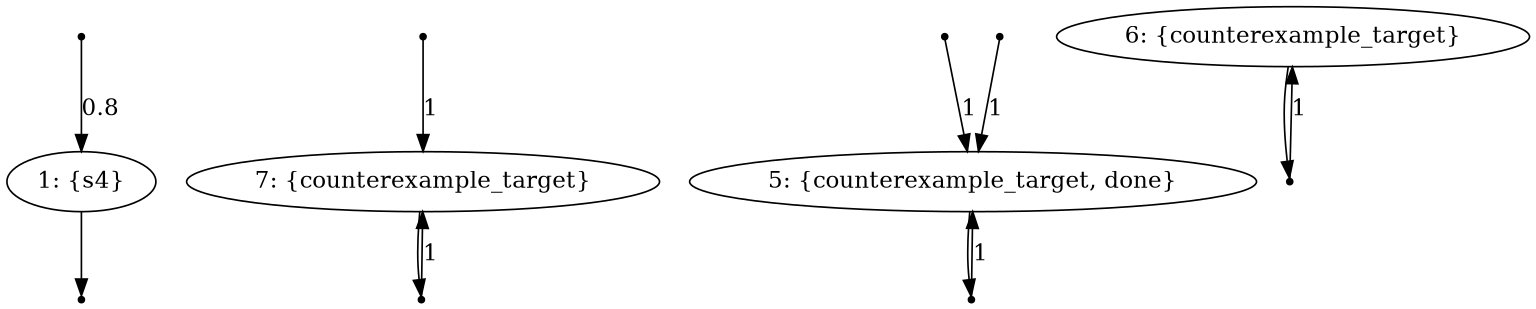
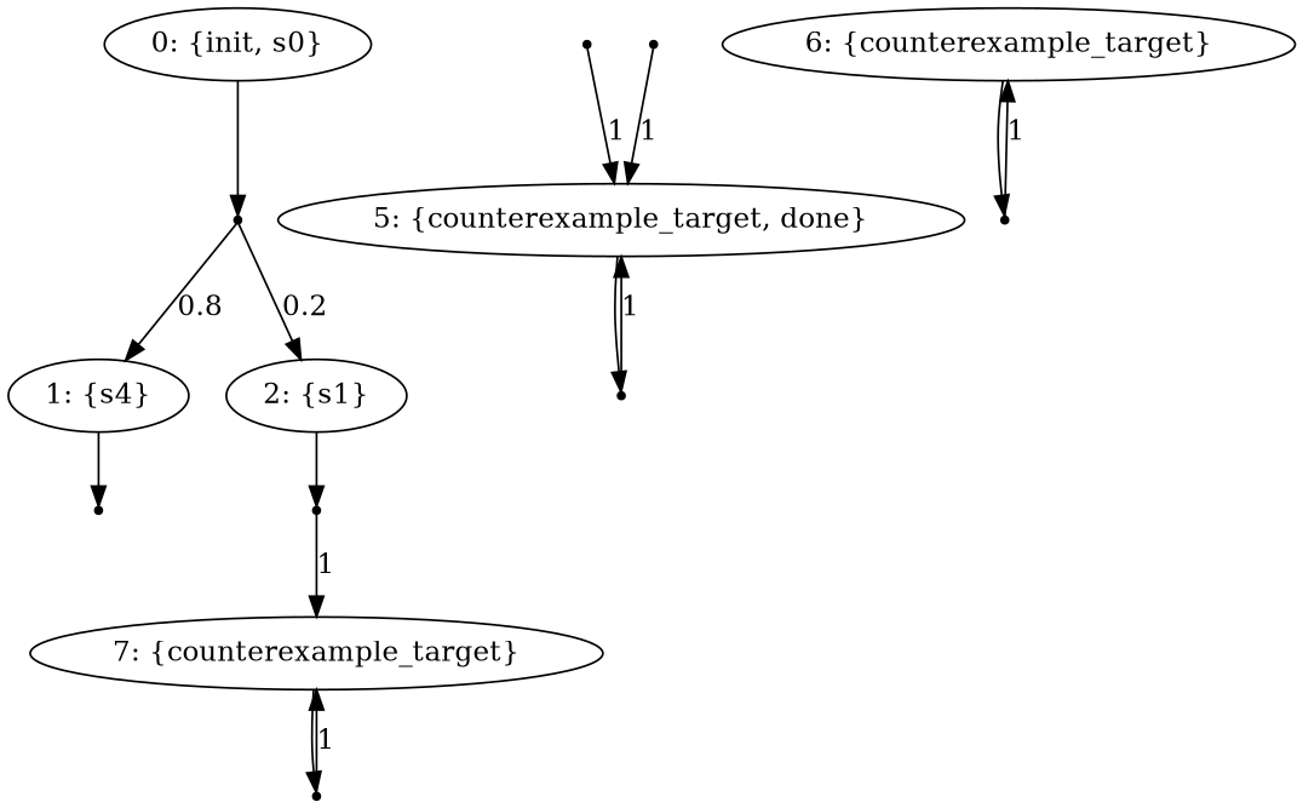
  digraph {
    node [shape=point]
+   n1 [label="0: {init, s0}" shape=""]
    "0c0"
    n3 [label="1: {s4}" shape=""]
+   n4 [label="2: {s1}" shape=""]
    "1c0"
    "2c0"
    n7 [label="7: {counterexample_target}" shape=""]
    "3c0"
    n9 [label="5: {counterexample_target, done}" shape=""]
    "4c0"
    "5c0"
    n12 [label="6: {counterexample_target}" shape=""]
    "6c0"
    "7c0"
+   n1 -> "0c0"
    "0c0" -> n3 [label=0.8]
+   "0c0" -> n4 [label=0.2]
    n3 -> "1c0"
+   n4 -> "2c0"
    "2c0" -> n7 [label=1]
    n7 -> "7c0"
    "3c0" -> n9 [label=1]
    n9 -> "5c0"
    "4c0" -> n9 [label=1]
    "5c0" -> n9 [label=1]
    n12 -> "6c0"
    "6c0" -> n12 [label=1]
    "7c0" -> n7 [label=1]
  }
